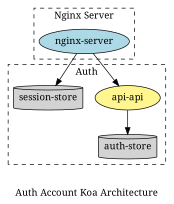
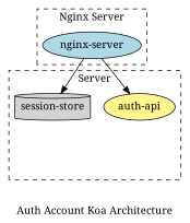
  digraph {
    fontname="Noto Serif"
    label="Auth Account Koa Architecture"
    node [color=black fillcolor=lightgrey fontname="Noto Serif" shape=ellipse style=filled]
    edge [fontname="Noto Serif"]
-   "auth-api" [fillcolor=khaki1 label="api-api"]
-   "auth-store" [shape=cylinder]
+   "auth-api" [fillcolor=khaki1]
    "session-store" [shape=cylinder]
    "nginx-server" [fillcolor=lightblue]
    subgraph cluster_1 {
-     label=Auth
+     label=Server
      style=dashed
      "auth-api"
-     "auth-store"
      "session-store"
    }
    subgraph cluster_2 {
      label="Nginx Server"
      style=dashed
      "nginx-server"
    }
-   "auth-api" -> "auth-store"
    "nginx-server" -> "auth-api"
    "nginx-server" -> "session-store"
  }
